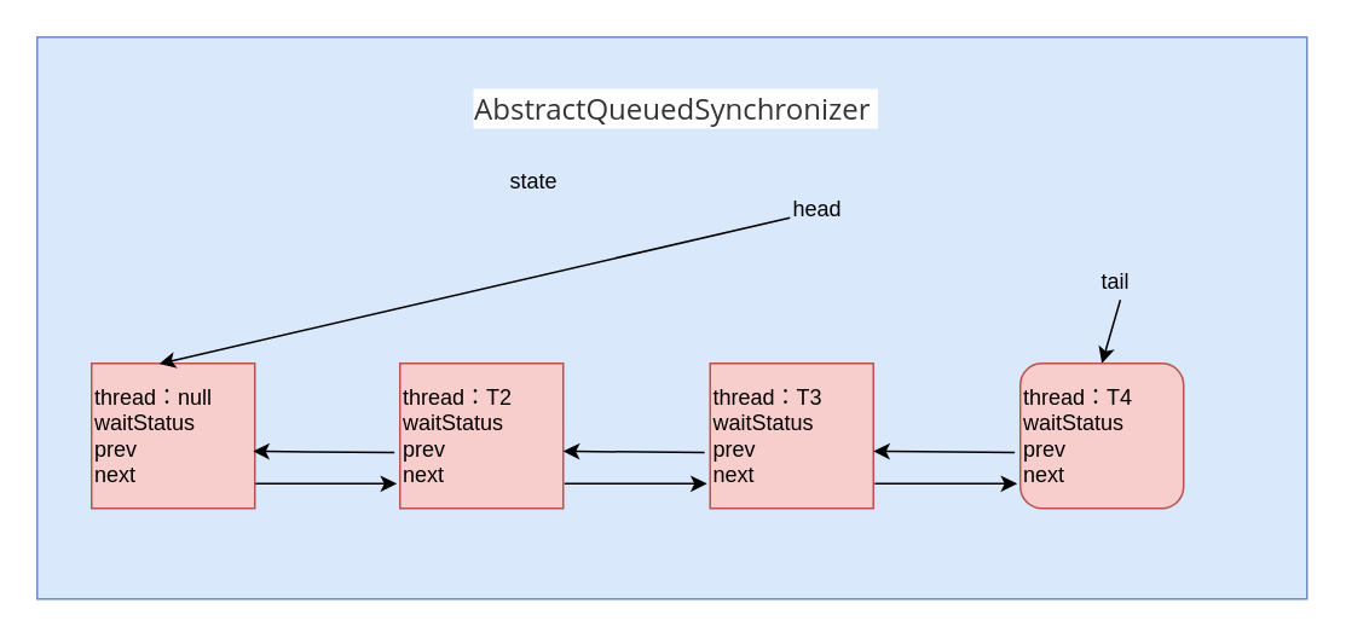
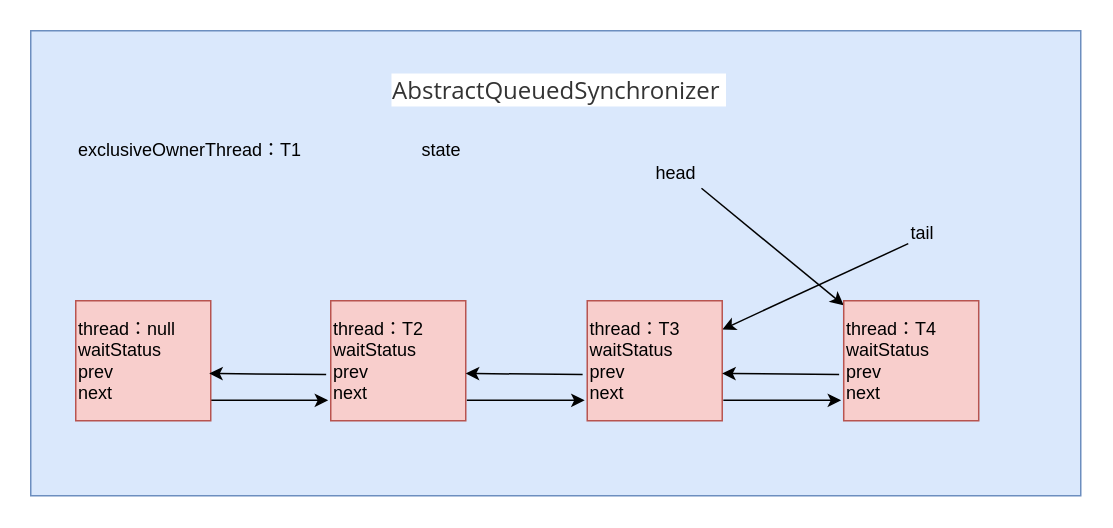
  <mxCell id="0" />
  <mxCell id="1" parent="0" />
  <mxCell id="2" value="" style="rounded=0;whiteSpace=wrap;html=1;fillColor=#dae8fc;strokeColor=#6c8ebf;" parent="1" vertex="1"><mxGeometry x="20" y="20" width="700" height="310" as="geometry" /></mxCell>
  <mxCell id="3" value="&lt;span style=&quot;color: rgb(51 , 51 , 51) ; font-family: &amp;#34;open sans&amp;#34; , &amp;#34;clear sans&amp;#34; , &amp;#34;helvetica neue&amp;#34; , &amp;#34;helvetica&amp;#34; , &amp;#34;arial&amp;#34; , sans-serif ; font-size: 16px ; white-space: pre-wrap ; background-color: rgb(255 , 255 , 255)&quot;&gt;AbstractQueuedSynchronizer &lt;/span&gt;" style="text;html=1;align=center;verticalAlign=middle;resizable=0;points=[];autosize=1;" parent="1" vertex="1"><mxGeometry x="255" y="50" width="230" height="20" as="geometry" /></mxCell>
+ <mxCell id="4" value="exclusiveOwnerThread：T1" style="text;html=1;align=left;verticalAlign=middle;resizable=0;points=[];autosize=1;" parent="1" vertex="1"><mxGeometry x="50" y="90" width="160" height="20" as="geometry" /></mxCell>
  <mxCell id="5" style="edgeStyle=none;rounded=0;orthogonalLoop=1;jettySize=auto;html=1;exitX=0.997;exitY=0.83;exitDx=0;exitDy=0;exitPerimeter=0;entryX=-0.019;entryY=0.83;entryDx=0;entryDy=0;entryPerimeter=0;" parent="1" source="6" target="13" edge="1"><mxGeometry relative="1" as="geometry" /></mxCell>
  <mxCell id="6" value="thread：null&lt;br&gt;waitStatus&lt;br&gt;prev&lt;br&gt;next" style="rounded=0;whiteSpace=wrap;html=1;fillColor=#f8cecc;strokeColor=#b85450;align=left;" parent="1" vertex="1"><mxGeometry x="50" y="200" width="90" height="80" as="geometry" /></mxCell>
  <mxCell id="7" value="state" style="text;html=1;align=left;verticalAlign=middle;resizable=0;points=[];autosize=1;" parent="1" vertex="1"><mxGeometry x="279" y="90" width="40" height="20" as="geometry" /></mxCell>
- <mxCell id="8" style="edgeStyle=none;rounded=0;orthogonalLoop=1;jettySize=auto;html=1;entryX=0.414;entryY=0.003;entryDx=0;entryDy=0;entryPerimeter=0;" parent="1" source="9" target="6" edge="1"><mxGeometry relative="1" as="geometry" /></mxCell>
+ <mxCell id="8" style="edgeStyle=none;rounded=0;orthogonalLoop=1;jettySize=auto;html=1;" parent="1" source="9" target="19" edge="1"><mxGeometry relative="1" as="geometry" /></mxCell>
  <mxCell id="9" value="head" style="text;html=1;align=left;verticalAlign=middle;resizable=0;points=[];autosize=1;" parent="1" vertex="1"><mxGeometry x="435" y="105" width="40" height="20" as="geometry" /></mxCell>
- <mxCell id="10" style="edgeStyle=none;rounded=0;orthogonalLoop=1;jettySize=auto;html=1;entryX=0.5;entryY=0;entryDx=0;entryDy=0;" parent="1" source="11" target="19" edge="1"><mxGeometry relative="1" as="geometry"><mxPoint x="605" y="360" as="targetPoint" /></mxGeometry></mxCell>
+ <mxCell id="10" style="edgeStyle=none;rounded=0;orthogonalLoop=1;jettySize=auto;html=1;" parent="1" source="11" target="16" edge="1"><mxGeometry relative="1" as="geometry"><mxPoint x="605" y="360" as="targetPoint" /></mxGeometry></mxCell>
  <mxCell id="11" value="tail" style="text;html=1;align=left;verticalAlign=middle;resizable=0;points=[];autosize=1;" parent="1" vertex="1"><mxGeometry x="605" y="145" width="30" height="20" as="geometry" /></mxCell>
  <mxCell id="12" style="edgeStyle=none;rounded=0;orthogonalLoop=1;jettySize=auto;html=1;exitX=-0.034;exitY=0.615;exitDx=0;exitDy=0;exitPerimeter=0;entryX=0.989;entryY=0.606;entryDx=0;entryDy=0;entryPerimeter=0;" parent="1" source="13" target="6" edge="1"><mxGeometry relative="1" as="geometry"><mxPoint x="150" y="252" as="targetPoint" /></mxGeometry></mxCell>
  <mxCell id="13" value="thread：T2&lt;br&gt;waitStatus&lt;br&gt;prev&lt;br&gt;next" style="rounded=0;whiteSpace=wrap;html=1;fillColor=#f8cecc;strokeColor=#b85450;align=left;" parent="1" vertex="1"><mxGeometry x="220" y="200" width="90" height="80" as="geometry" /></mxCell>
  <mxCell id="14" style="edgeStyle=none;rounded=0;orthogonalLoop=1;jettySize=auto;html=1;exitX=0.997;exitY=0.83;exitDx=0;exitDy=0;exitPerimeter=0;entryX=-0.019;entryY=0.83;entryDx=0;entryDy=0;entryPerimeter=0;" parent="1" target="16" edge="1"><mxGeometry relative="1" as="geometry"><mxPoint x="310.72" y="266.4" as="sourcePoint" /></mxGeometry></mxCell>
  <mxCell id="15" style="edgeStyle=none;rounded=0;orthogonalLoop=1;jettySize=auto;html=1;exitX=-0.034;exitY=0.615;exitDx=0;exitDy=0;exitPerimeter=0;entryX=0.989;entryY=0.606;entryDx=0;entryDy=0;entryPerimeter=0;" parent="1" source="16" edge="1"><mxGeometry relative="1" as="geometry"><mxPoint x="310" y="248.48" as="targetPoint" /></mxGeometry></mxCell>
  <mxCell id="16" value="thread：T3&lt;br&gt;waitStatus&lt;br&gt;prev&lt;br&gt;next" style="rounded=0;whiteSpace=wrap;html=1;fillColor=#f8cecc;strokeColor=#b85450;align=left;" parent="1" vertex="1"><mxGeometry x="390.99" y="200" width="90" height="80" as="geometry" /></mxCell>
  <mxCell id="17" style="edgeStyle=none;rounded=0;orthogonalLoop=1;jettySize=auto;html=1;exitX=0.997;exitY=0.83;exitDx=0;exitDy=0;exitPerimeter=0;entryX=-0.019;entryY=0.83;entryDx=0;entryDy=0;entryPerimeter=0;" parent="1" target="19" edge="1"><mxGeometry relative="1" as="geometry"><mxPoint x="481.71" y="266.4" as="sourcePoint" /></mxGeometry></mxCell>
  <mxCell id="18" style="edgeStyle=none;rounded=0;orthogonalLoop=1;jettySize=auto;html=1;exitX=-0.034;exitY=0.615;exitDx=0;exitDy=0;exitPerimeter=0;entryX=0.989;entryY=0.606;entryDx=0;entryDy=0;entryPerimeter=0;" parent="1" source="19" edge="1"><mxGeometry relative="1" as="geometry"><mxPoint x="480.99" y="248.48" as="targetPoint" /></mxGeometry></mxCell>
- <mxCell id="19" value="thread：T4&lt;br&gt;waitStatus&lt;br&gt;prev&lt;br&gt;next" style="whiteSpace=wrap;html=1;fillColor=#f8cecc;strokeColor=#b85450;align=left;rounded=1;" parent="1" vertex="1"><mxGeometry x="561.98" y="200" width="90" height="80" as="geometry" /></mxCell>
+ <mxCell id="19" value="thread：T4&lt;br&gt;waitStatus&lt;br&gt;prev&lt;br&gt;next" style="rounded=0;whiteSpace=wrap;html=1;fillColor=#f8cecc;strokeColor=#b85450;align=left;" parent="1" vertex="1"><mxGeometry x="561.98" y="200" width="90" height="80" as="geometry" /></mxCell>
